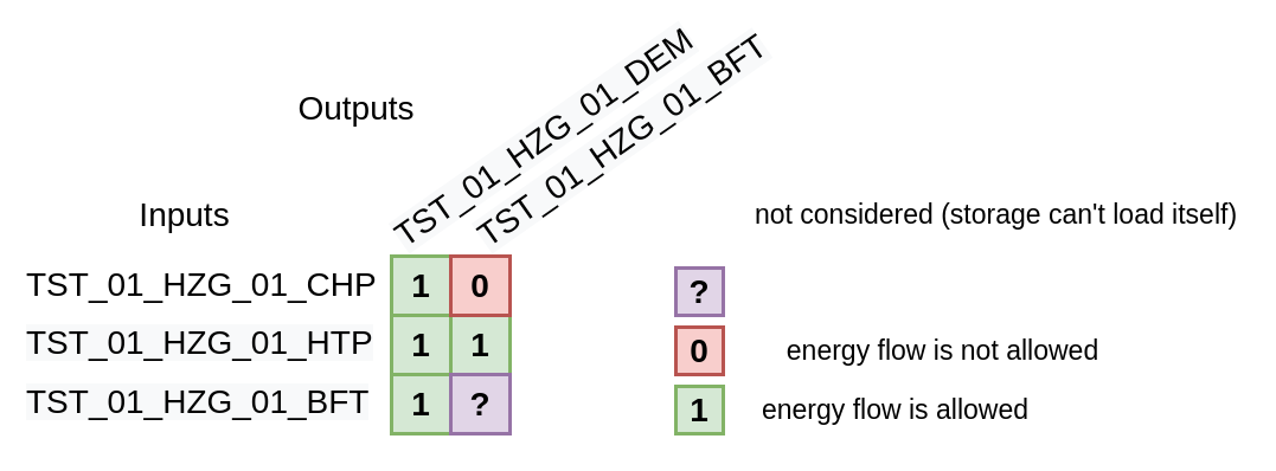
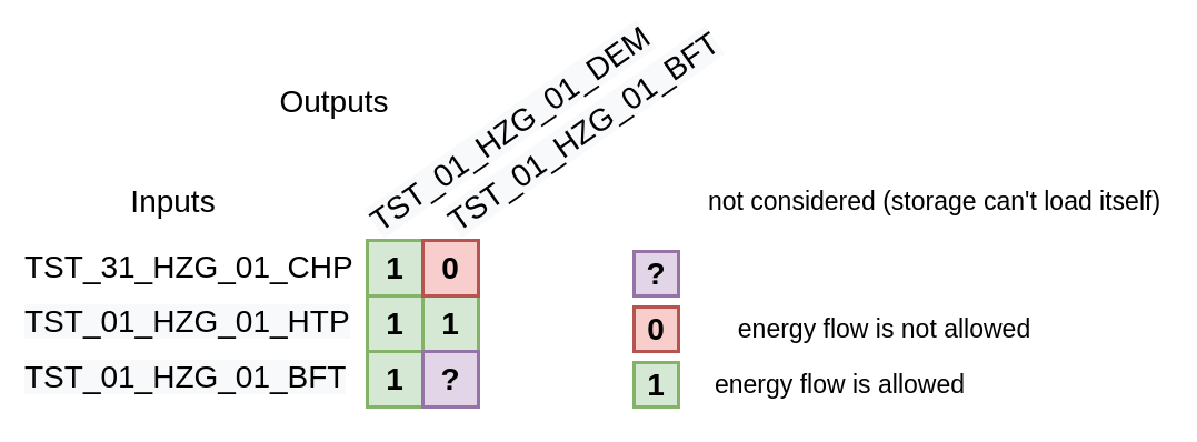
  <mxCell id="0" />
  <mxCell id="1" parent="0" />
  <mxCell id="2" value="1" style="whiteSpace=wrap;html=1;aspect=fixed;strokeWidth=3;fontSize=28;fontStyle=1;fillColor=#d5e8d4;strokeColor=#82b366;" parent="1" vertex="1"><mxGeometry x="330" y="170" width="50" height="50" as="geometry" /></mxCell>
  <mxCell id="3" value="1" style="whiteSpace=wrap;html=1;aspect=fixed;strokeWidth=3;fontSize=28;fontStyle=1;fillColor=#d5e8d4;strokeColor=#82b366;" parent="1" vertex="1"><mxGeometry x="330" y="220" width="50" height="50" as="geometry" /></mxCell>
  <mxCell id="4" value="1" style="whiteSpace=wrap;html=1;aspect=fixed;strokeWidth=3;fontSize=28;fontStyle=1;fillColor=#d5e8d4;strokeColor=#82b366;" parent="1" vertex="1"><mxGeometry x="330" y="270" width="50" height="50" as="geometry" /></mxCell>
  <mxCell id="5" value="1" style="whiteSpace=wrap;html=1;aspect=fixed;strokeWidth=3;fontSize=28;fontStyle=1;fillColor=#d5e8d4;strokeColor=#82b366;" parent="1" vertex="1"><mxGeometry x="380" y="220" width="50" height="50" as="geometry" /></mxCell>
  <mxCell id="6" value="0" style="whiteSpace=wrap;html=1;aspect=fixed;strokeWidth=3;fontSize=28;fontStyle=1;fillColor=#f8cecc;strokeColor=#b85450;" parent="1" vertex="1"><mxGeometry x="380" y="170" width="50" height="50" as="geometry" /></mxCell>
  <mxCell id="7" value="?" style="whiteSpace=wrap;html=1;aspect=fixed;strokeWidth=3;fontSize=28;fontStyle=1;fillColor=#e1d5e7;strokeColor=#9673a6;" parent="1" vertex="1"><mxGeometry x="380" y="270" width="50" height="50" as="geometry" /></mxCell>
- <mxCell id="8" value="TST_01_HZG_01_CHP&lt;br&gt;" style="text;whiteSpace=wrap;html=1;fontSize=28;spacing=2;spacingBottom=-1;spacingTop=1;" parent="1" vertex="1"><mxGeometry x="20" y="170" width="310" height="120" as="geometry" /></mxCell>
+ <mxCell id="8" value="TST_31_HZG_01_CHP&lt;br&gt;" style="text;whiteSpace=wrap;html=1;fontSize=28;spacing=2;spacingBottom=-1;spacingTop=1;" parent="1" vertex="1"><mxGeometry x="20" y="170" width="310" height="120" as="geometry" /></mxCell>
  <mxCell id="9" value="&lt;span style=&quot;color: rgb(0, 0, 0); font-family: Helvetica; font-size: 28px; font-style: normal; font-variant-ligatures: normal; font-variant-caps: normal; font-weight: 400; letter-spacing: normal; orphans: 2; text-align: left; text-indent: 0px; text-transform: none; widows: 2; word-spacing: 0px; -webkit-text-stroke-width: 0px; background-color: rgb(248, 249, 250); text-decoration-thickness: initial; text-decoration-style: initial; text-decoration-color: initial; float: none; display: inline !important;&quot;&gt;TST_01_HZG_01_HTP&lt;/span&gt;&lt;br style=&quot;color: rgb(0, 0, 0); font-family: Helvetica; font-size: 28px; font-style: normal; font-variant-ligatures: normal; font-variant-caps: normal; font-weight: 400; letter-spacing: normal; orphans: 2; text-align: left; text-indent: 0px; text-transform: none; widows: 2; word-spacing: 0px; -webkit-text-stroke-width: 0px; background-color: rgb(248, 249, 250); text-decoration-thickness: initial; text-decoration-style: initial; text-decoration-color: initial;&quot;&gt;" style="text;whiteSpace=wrap;html=1;fontSize=28;rotation=0;" parent="1" vertex="1"><mxGeometry x="20" y="220" width="330" height="60" as="geometry" /></mxCell>
  <mxCell id="10" value="&lt;span style=&quot;color: rgb(0, 0, 0); font-family: Helvetica; font-size: 28px; font-style: normal; font-variant-ligatures: normal; font-variant-caps: normal; font-weight: 400; letter-spacing: normal; orphans: 2; text-align: left; text-indent: 0px; text-transform: none; widows: 2; word-spacing: 0px; -webkit-text-stroke-width: 0px; background-color: rgb(248, 249, 250); text-decoration-thickness: initial; text-decoration-style: initial; text-decoration-color: initial; float: none; display: inline !important;&quot;&gt;TST_01_HZG_01_BFT&lt;/span&gt;" style="text;whiteSpace=wrap;html=1;fontSize=28;" parent="1" vertex="1"><mxGeometry x="20" y="270" width="320" height="60" as="geometry" /></mxCell>
  <mxCell id="11" value="&lt;span style=&quot;color: rgb(0, 0, 0); font-size: 28px; font-style: normal; font-variant-ligatures: normal; font-variant-caps: normal; font-weight: 400; letter-spacing: normal; orphans: 2; text-align: left; text-indent: 0px; text-transform: none; widows: 2; word-spacing: 0px; -webkit-text-stroke-width: 0px; background-color: rgb(248, 249, 250); text-decoration-thickness: initial; text-decoration-style: initial; text-decoration-color: initial; float: none; display: inline !important;&quot;&gt;TST_01_HZG_01_DEM&lt;/span&gt;" style="text;whiteSpace=wrap;html=1;fontSize=28;rotation=-35;" parent="1" vertex="1"><mxGeometry x="310" y="40" width="320" height="60" as="geometry" /></mxCell>
  <mxCell id="12" value="&lt;span style=&quot;color: rgb(0, 0, 0); font-size: 28px; font-style: normal; font-variant-ligatures: normal; font-variant-caps: normal; font-weight: 400; letter-spacing: normal; orphans: 2; text-align: left; text-indent: 0px; text-transform: none; widows: 2; word-spacing: 0px; -webkit-text-stroke-width: 0px; background-color: rgb(248, 249, 250); text-decoration-thickness: initial; text-decoration-style: initial; text-decoration-color: initial; float: none; display: inline !important;&quot;&gt;TST_01_HZG_01_BFT&lt;/span&gt;" style="text;whiteSpace=wrap;html=1;fontSize=28;rotation=-35;" parent="1" vertex="1"><mxGeometry x="380" y="40" width="320" height="60" as="geometry" /></mxCell>
  <mxCell id="13" value="0" style="whiteSpace=wrap;html=1;aspect=fixed;strokeWidth=3;fontSize=28;fontStyle=1;fillColor=#f8cecc;strokeColor=#b85450;" parent="1" vertex="1"><mxGeometry x="570" y="230" width="40" height="40" as="geometry" /></mxCell>
  <mxCell id="14" value="1" style="whiteSpace=wrap;html=1;aspect=fixed;strokeWidth=3;fontSize=28;fontStyle=1;fillColor=#d5e8d4;strokeColor=#82b366;" parent="1" vertex="1"><mxGeometry x="570" y="280" width="40" height="40" as="geometry" /></mxCell>
  <mxCell id="15" value="energy flow is not allowed" style="text;html=1;align=center;verticalAlign=middle;resizable=0;points=[];autosize=1;strokeColor=none;fillColor=none;fontSize=23;fontFamily=Helvetica;" parent="1" vertex="1"><mxGeometry x="650" y="230" width="290" height="40" as="geometry" /></mxCell>
  <mxCell id="16" value="energy flow is allowed" style="text;html=1;align=center;verticalAlign=middle;resizable=0;points=[];autosize=1;strokeColor=none;fillColor=none;fontSize=23;fontFamily=Helvetica;" parent="1" vertex="1"><mxGeometry x="630" y="280" width="250" height="40" as="geometry" /></mxCell>
  <mxCell id="17" value="Inputs" style="text;html=1;align=center;verticalAlign=middle;resizable=0;points=[];autosize=1;strokeColor=none;fillColor=none;fontSize=28;fontFamily=Helvetica;" parent="1" vertex="1"><mxGeometry x="105" y="110" width="100" height="50" as="geometry" /></mxCell>
  <mxCell id="18" value="Outputs" style="text;html=1;align=center;verticalAlign=middle;resizable=0;points=[];autosize=1;strokeColor=none;fillColor=none;fontSize=28;fontFamily=Helvetica;" parent="1" vertex="1"><mxGeometry x="240" y="20" width="120" height="50" as="geometry" /></mxCell>
  <mxCell id="19" value="?" style="whiteSpace=wrap;html=1;aspect=fixed;strokeWidth=3;fontSize=28;fontStyle=1;fillColor=#e1d5e7;strokeColor=#9673a6;" parent="1" vertex="1"><mxGeometry x="570" y="180" width="40" height="40" as="geometry" /></mxCell>
  <mxCell id="20" value="not considered (storage can't load itself)" style="text;html=1;align=center;verticalAlign=middle;resizable=0;points=[];autosize=1;strokeColor=none;fillColor=none;fontSize=23;fontFamily=Helvetica;" parent="1" vertex="1"><mxGeometry x="625" y="115" width="430" height="40" as="geometry" /></mxCell>
